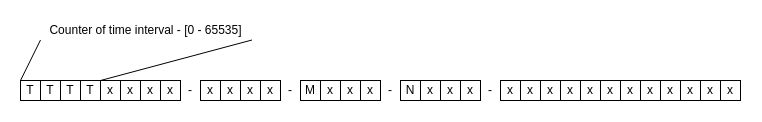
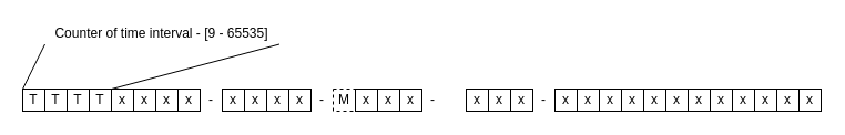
  <mxCell id="0" />
  <mxCell id="1" parent="0" />
  <mxCell id="2" value="-" style="whiteSpace=wrap;html=1;aspect=fixed;strokeColor=none;" parent="1" vertex="1"><mxGeometry x="480" y="80" width="20" height="20" as="geometry" /></mxCell>
  <mxCell id="3" value="-" style="whiteSpace=wrap;html=1;aspect=fixed;strokeColor=none;" parent="1" vertex="1"><mxGeometry x="380" y="80" width="20" height="20" as="geometry" /></mxCell>
  <mxCell id="4" value="-" style="whiteSpace=wrap;html=1;aspect=fixed;strokeColor=none;" parent="1" vertex="1"><mxGeometry x="280" y="80" width="20" height="20" as="geometry" /></mxCell>
  <mxCell id="5" value="-" style="whiteSpace=wrap;html=1;aspect=fixed;strokeColor=none;" parent="1" vertex="1"><mxGeometry x="180" y="80" width="20" height="20" as="geometry" /></mxCell>
  <mxCell id="6" value="T" style="whiteSpace=wrap;html=1;aspect=fixed;" parent="1" vertex="1"><mxGeometry x="20" y="80" width="20" height="20" as="geometry" /></mxCell>
  <mxCell id="7" value="T" style="whiteSpace=wrap;html=1;aspect=fixed;" parent="1" vertex="1"><mxGeometry x="40" y="80" width="20" height="20" as="geometry" /></mxCell>
  <mxCell id="8" value="T" style="whiteSpace=wrap;html=1;aspect=fixed;" parent="1" vertex="1"><mxGeometry x="60" y="80" width="20" height="20" as="geometry" /></mxCell>
  <mxCell id="9" value="T" style="whiteSpace=wrap;html=1;aspect=fixed;" parent="1" vertex="1"><mxGeometry x="80" y="80" width="20" height="20" as="geometry" /></mxCell>
  <mxCell id="10" value="x" style="whiteSpace=wrap;html=1;aspect=fixed;" parent="1" vertex="1"><mxGeometry x="100" y="80" width="20" height="20" as="geometry" /></mxCell>
  <mxCell id="11" value="x" style="whiteSpace=wrap;html=1;aspect=fixed;" parent="1" vertex="1"><mxGeometry x="120" y="80" width="20" height="20" as="geometry" /></mxCell>
  <mxCell id="12" value="x" style="whiteSpace=wrap;html=1;aspect=fixed;" parent="1" vertex="1"><mxGeometry x="140" y="80" width="20" height="20" as="geometry" /></mxCell>
  <mxCell id="13" value="x" style="whiteSpace=wrap;html=1;aspect=fixed;" parent="1" vertex="1"><mxGeometry x="160" y="80" width="20" height="20" as="geometry" /></mxCell>
  <mxCell id="14" value="x" style="whiteSpace=wrap;html=1;aspect=fixed;" parent="1" vertex="1"><mxGeometry x="200" y="80" width="20" height="20" as="geometry" /></mxCell>
  <mxCell id="15" value="x" style="whiteSpace=wrap;html=1;aspect=fixed;" parent="1" vertex="1"><mxGeometry x="220" y="80" width="20" height="20" as="geometry" /></mxCell>
  <mxCell id="16" value="x" style="whiteSpace=wrap;html=1;aspect=fixed;" parent="1" vertex="1"><mxGeometry x="240" y="80" width="20" height="20" as="geometry" /></mxCell>
  <mxCell id="17" value="x" style="whiteSpace=wrap;html=1;aspect=fixed;" parent="1" vertex="1"><mxGeometry x="260" y="80" width="20" height="20" as="geometry" /></mxCell>
- <mxCell id="18" value="M" style="whiteSpace=wrap;html=1;aspect=fixed;" parent="1" vertex="1"><mxGeometry x="300" y="80" width="20" height="20" as="geometry" /></mxCell>
+ <mxCell id="18" value="M" style="whiteSpace=wrap;html=1;aspect=fixed;dashed=1;" parent="1" vertex="1"><mxGeometry x="300" y="80" width="20" height="20" as="geometry" /></mxCell>
  <mxCell id="19" value="x" style="whiteSpace=wrap;html=1;aspect=fixed;" parent="1" vertex="1"><mxGeometry x="320" y="80" width="20" height="20" as="geometry" /></mxCell>
  <mxCell id="20" value="x" style="whiteSpace=wrap;html=1;aspect=fixed;" parent="1" vertex="1"><mxGeometry x="340" y="80" width="20" height="20" as="geometry" /></mxCell>
  <mxCell id="21" value="x" style="whiteSpace=wrap;html=1;aspect=fixed;" parent="1" vertex="1"><mxGeometry x="360" y="80" width="20" height="20" as="geometry" /></mxCell>
  <mxCell id="22" value="x" style="whiteSpace=wrap;html=1;aspect=fixed;" parent="1" vertex="1"><mxGeometry x="500" y="80" width="20" height="20" as="geometry" /></mxCell>
  <mxCell id="23" value="x" style="whiteSpace=wrap;html=1;aspect=fixed;" parent="1" vertex="1"><mxGeometry x="520" y="80" width="20" height="20" as="geometry" /></mxCell>
  <mxCell id="24" value="x" style="whiteSpace=wrap;html=1;aspect=fixed;" parent="1" vertex="1"><mxGeometry x="540" y="80" width="20" height="20" as="geometry" /></mxCell>
  <mxCell id="25" value="x" style="whiteSpace=wrap;html=1;aspect=fixed;" parent="1" vertex="1"><mxGeometry x="560" y="80" width="20" height="20" as="geometry" /></mxCell>
  <mxCell id="26" value="x" style="whiteSpace=wrap;html=1;aspect=fixed;" parent="1" vertex="1"><mxGeometry x="580" y="80" width="20" height="20" as="geometry" /></mxCell>
  <mxCell id="27" value="x" style="whiteSpace=wrap;html=1;aspect=fixed;" parent="1" vertex="1"><mxGeometry x="600" y="80" width="20" height="20" as="geometry" /></mxCell>
  <mxCell id="28" value="x" style="whiteSpace=wrap;html=1;aspect=fixed;" parent="1" vertex="1"><mxGeometry x="620" y="80" width="20" height="20" as="geometry" /></mxCell>
  <mxCell id="29" value="x" style="whiteSpace=wrap;html=1;aspect=fixed;" parent="1" vertex="1"><mxGeometry x="640" y="80" width="20" height="20" as="geometry" /></mxCell>
  <mxCell id="30" value="x" style="whiteSpace=wrap;html=1;aspect=fixed;" parent="1" vertex="1"><mxGeometry x="660" y="80" width="20" height="20" as="geometry" /></mxCell>
  <mxCell id="31" value="x" style="whiteSpace=wrap;html=1;aspect=fixed;" parent="1" vertex="1"><mxGeometry x="680" y="80" width="20" height="20" as="geometry" /></mxCell>
  <mxCell id="32" value="x" style="whiteSpace=wrap;html=1;aspect=fixed;" parent="1" vertex="1"><mxGeometry x="700" y="80" width="20" height="20" as="geometry" /></mxCell>
  <mxCell id="33" value="x" style="whiteSpace=wrap;html=1;aspect=fixed;" parent="1" vertex="1"><mxGeometry x="720" y="80" width="20" height="20" as="geometry" /></mxCell>
- <mxCell id="34" value="N" style="whiteSpace=wrap;html=1;aspect=fixed;" parent="1" vertex="1"><mxGeometry x="400" y="80" width="20" height="20" as="geometry" /></mxCell>
  <mxCell id="35" value="x" style="whiteSpace=wrap;html=1;aspect=fixed;" parent="1" vertex="1"><mxGeometry x="420" y="80" width="20" height="20" as="geometry" /></mxCell>
  <mxCell id="36" value="x" style="whiteSpace=wrap;html=1;aspect=fixed;" parent="1" vertex="1"><mxGeometry x="440" y="80" width="20" height="20" as="geometry" /></mxCell>
  <mxCell id="37" value="x" style="whiteSpace=wrap;html=1;aspect=fixed;" parent="1" vertex="1"><mxGeometry x="460" y="80" width="20" height="20" as="geometry" /></mxCell>
- <mxCell id="38" value="Counter of time interval - [0 - 65535]" style="text;html=1;align=center;verticalAlign=middle;resizable=0;points=[];autosize=1;strokeColor=none;fillColor=none;" vertex="1" parent="1"><mxGeometry x="40" y="20" width="210" height="20" as="geometry" /></mxCell>
+ <mxCell id="38" value="Counter of time interval - [9 - 65535]" style="text;html=1;align=center;verticalAlign=middle;resizable=0;points=[];autosize=1;strokeColor=none;fillColor=none;" vertex="1" parent="1"><mxGeometry x="40" y="20" width="210" height="20" as="geometry" /></mxCell>
  <mxCell id="39" value="" style="endArrow=none;html=1;rounded=0;exitX=0;exitY=0;exitDx=0;exitDy=0;entryX=0;entryY=0.975;entryDx=0;entryDy=0;entryPerimeter=0;" edge="1" parent="1" source="6" target="38"><mxGeometry width="50" height="50" relative="1" as="geometry"><mxPoint x="200" y="160" as="sourcePoint" /><mxPoint x="250" y="110" as="targetPoint" /></mxGeometry></mxCell>
  <mxCell id="40" value="" style="endArrow=none;html=1;rounded=0;entryX=1.007;entryY=0.975;entryDx=0;entryDy=0;entryPerimeter=0;exitX=0;exitY=0;exitDx=0;exitDy=0;" edge="1" parent="1" source="10" target="38"><mxGeometry width="50" height="50" relative="1" as="geometry"><mxPoint x="200" y="160" as="sourcePoint" /><mxPoint x="250" y="110" as="targetPoint" /></mxGeometry></mxCell>
